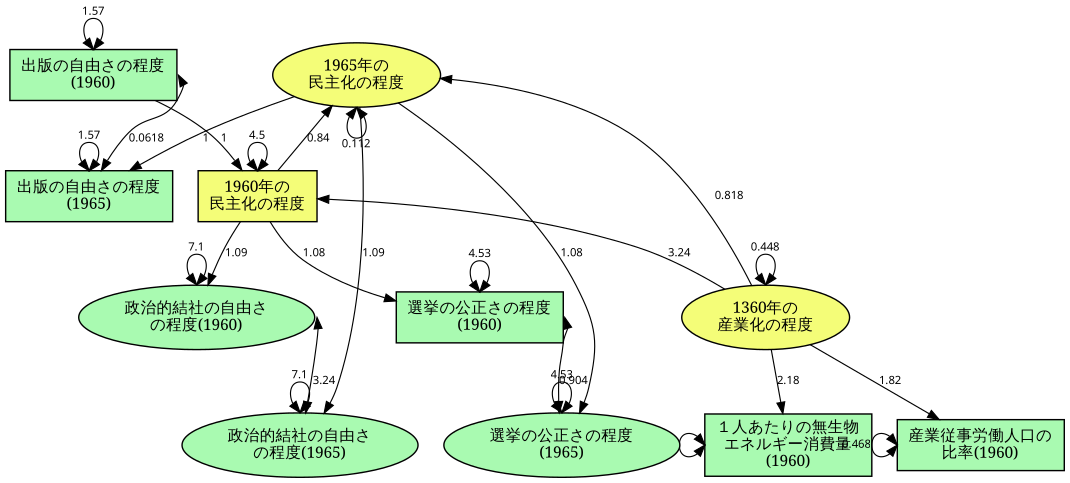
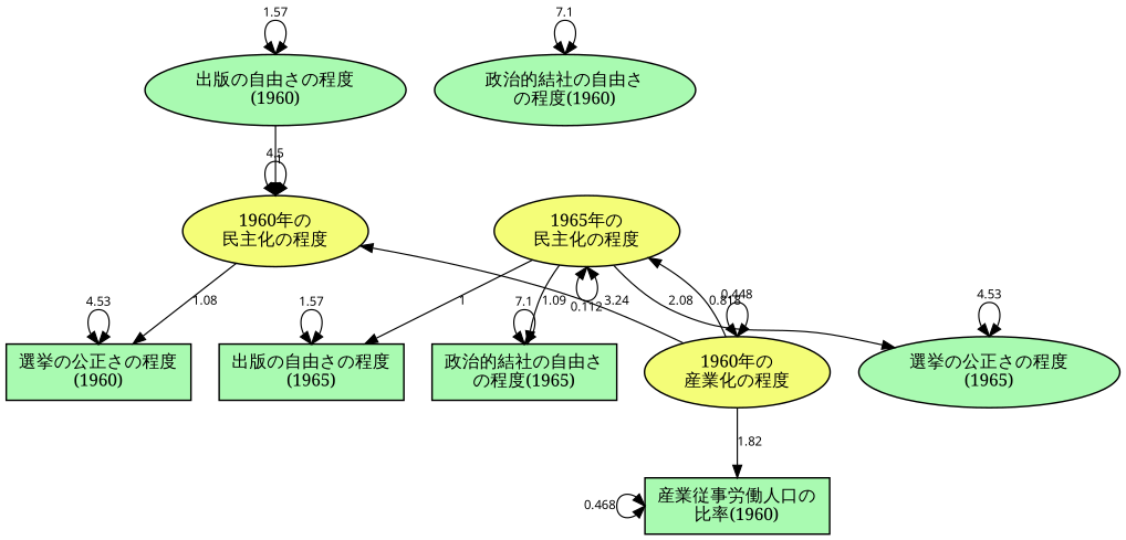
  digraph {
    ordering=out
    rankdir=TB
    splines=true
    node [fillcolor="#a9fab1" fontname=serif fontsize=11 shape=box style=filled]
    edge [arrowsize=0.8 dir=both fontname=sans fontsize=8 penwidth=0.8]
-   n1 [label="１人あたりの無生物\nエネルギー消費量\n(1960)"]
    n2 [label="産業従事労働人口の\n比率(1960)"]
-   n3 [label="出版の自由さの程度\n(1960)"]
+   n3 [label="出版の自由さの程度\n(1960)" shape=ellipse]
    n4 [label="出版の自由さの程度\n(1965)"]
-   n5 [fillcolor="#f4fd78" label="1960年の\n民主化の程度"]
+   n5 [fillcolor="#f4fd78" label="1960年の\n民主化の程度" shape=ellipse]
    n6 [label="政治的結社の自由さ\nの程度(1960)" shape=ellipse]
-   n7 [label="政治的結社の自由さ\nの程度(1965)" shape=ellipse]
+   n7 [label="政治的結社の自由さ\nの程度(1965)"]
    n8 [label="選挙の公正さの程度\n(1960)"]
    n9 [label="選挙の公正さの程度\n(1965)" shape=ellipse]
-   n10 [fillcolor="#f4fd78" label="1360年の\n産業化の程度" shape=ellipse]
+   n10 [fillcolor="#f4fd78" label="1960年の\n産業化の程度" shape=ellipse]
    n11 [fillcolor="#f4fd78" label="1965年の\n民主化の程度" shape=ellipse]
-   n1 -> n1 [headport=w label=0.118 tailport=w]
    n2 -> n2 [headport=w label=0.468 tailport=w]
    n3 -> n3 [headport=n label=1.57 tailport=n]
-   n3 -> n4 [label=0.0618 tailport=e]
    n3 -> n5 [label=1 dir=""]
    n4 -> n4 [headport=n label=1.57 tailport=n]
    n5 -> n5 [headport=n label=4.5 tailport=n]
-   n5 -> n6 [label=1.09 dir=""]
    n5 -> n8 [label=1.08 dir=""]
    n5 -> n10 [dir=back label=3.24]
    n6 -> n6 [headport=n label=7.1 tailport=n]
-   n6 -> n7 [label=3.24 tailport=e]
    n7 -> n7 [headport=n label=7.1 tailport=n]
    n8 -> n8 [headport=n label=4.53 tailport=n]
-   n8 -> n9 [label=0.904 tailport=e]
    n9 -> n9 [headport=n label=4.53 tailport=n]
-   n10 -> n1 [label=2.18 dir=""]
    n10 -> n2 [label=1.82 dir=""]
    n10 -> n10 [headport=n label=0.448 tailport=n]
    n11 -> n4 [label=1 dir=""]
-   n11 -> n5 [dir=back label=0.84]
    n11 -> n7 [label=1.09 dir=""]
-   n11 -> n9 [label=1.08 dir=""]
+   n11 -> n9 [label=2.08 dir=""]
    n11 -> n10 [dir=back label=0.818]
    n11 -> n11 [headport=s label=0.112 tailport=s]
  }
